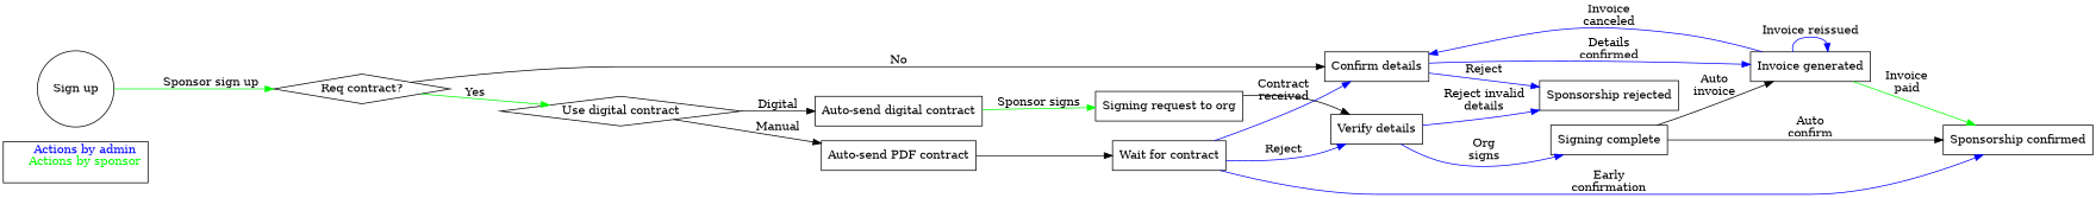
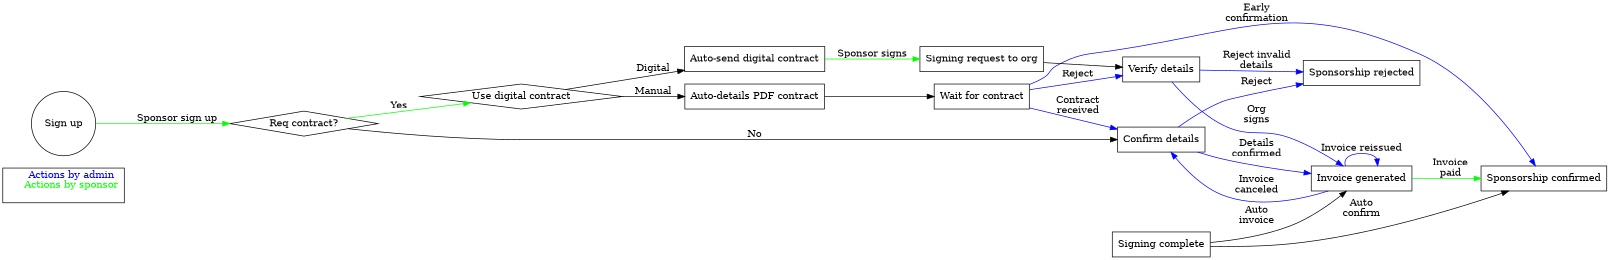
  digraph {
    rankdir=LR
    node [shape=box]
    edge [color=blue]
    n1 [label=< 		    <font color="blue">Actions by admin</font><br/> 		    <font color="green">Actions by sponsor</font><br/> 		> labeljust=l]
    n2 [label="Sign up" shape=circle]
    n3 [label="Req contract?" shape=diamond]
    n4 [label="Confirm details"]
    n5 [label="Use digital contract" shape=diamond]
    n6 [label="Invoice generated"]
    n7 [label="Sponsorship rejected"]
-   n8 [label="Auto-send PDF contract"]
+   n8 [label="Auto-details PDF contract"]
    n9 [label="Auto-send digital contract"]
    n10 [label="Sponsorship confirmed"]
    n11 [label="Wait for contract"]
    n12 [label="Signing request to org"]
    n13 [label="Verify details"]
    n14 [label="Signing complete"]
    subgraph sub_1 {
      n1
    }
    n2 -> n3 [color=green label="Sponsor sign up"]
    n3 -> n4 [label=No color=""]
    n3 -> n5 [color=green label=Yes]
    n4 -> n6 [label="Details\nconfirmed"]
    n4 -> n7 [label=Reject]
    n5 -> n8 [label=Manual color=""]
    n5 -> n9 [label=Digital color=""]
    n6 -> n4 [label="Invoice\ncanceled"]
    n6 -> n6 [label="Invoice reissued"]
    n6 -> n10 [color=green label="Invoice\npaid"]
    n8 -> n11 [color=""]
    n9 -> n12 [color=green label="Sponsor signs"]
    n11 -> n4 [label="Contract\nreceived"]
    n11 -> n10 [label="Early\nconfirmation"]
    n11 -> n13 [label=Reject]
    n12 -> n13 [color=""]
    n13 -> n7 [label="Reject invalid\ndetails"]
-   n13 -> n14 [label="Org\nsigns"]
+   n13 -> n6 [label="Org\nsigns"]
    n14 -> n6 [label="Auto\ninvoice" color=""]
    n14 -> n10 [label="Auto\nconfirm" color=""]
  }
